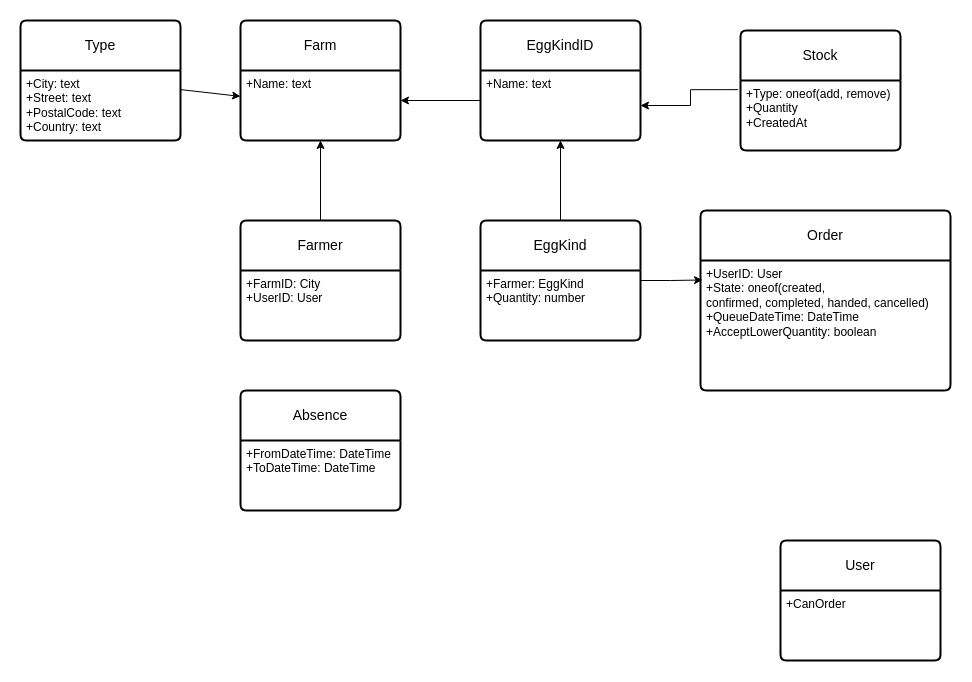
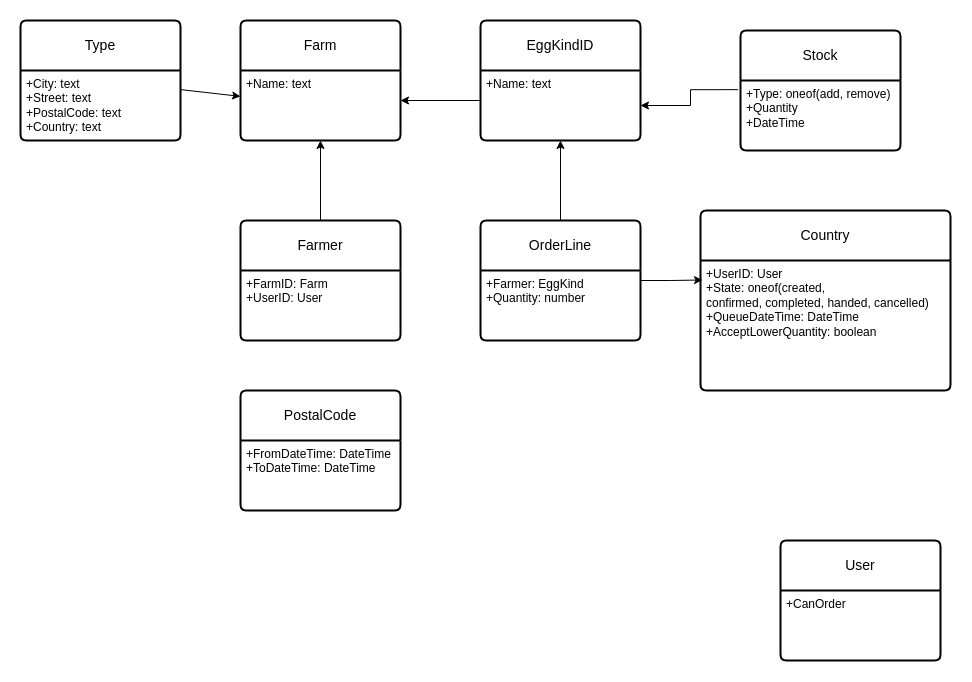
  <mxCell id="0" />
  <mxCell id="1" parent="0" />
  <mxCell id="2" value="Farm" style="swimlane;childLayout=stackLayout;horizontal=1;startSize=50;horizontalStack=0;rounded=1;fontSize=14;fontStyle=0;strokeWidth=2;resizeParent=0;resizeLast=1;shadow=0;dashed=0;align=center;arcSize=4;whiteSpace=wrap;html=1;" parent="1" vertex="1"><mxGeometry x="240" y="20" width="160" height="120" as="geometry" /></mxCell>
  <mxCell id="3" value="+Name: text" style="align=left;strokeColor=none;fillColor=none;spacingLeft=4;fontSize=12;verticalAlign=top;resizable=0;rotatable=0;part=1;html=1;" parent="2" vertex="1"><mxGeometry y="50" width="160" height="70" as="geometry" /></mxCell>
  <mxCell id="4" value="" style="edgeStyle=orthogonalEdgeStyle;rounded=0;orthogonalLoop=1;jettySize=auto;html=1;" parent="1" source="5" edge="1"><mxGeometry relative="1" as="geometry"><mxPoint x="400" y="100" as="targetPoint" /><Array as="points"><mxPoint x="399" y="100" /></Array></mxGeometry></mxCell>
  <mxCell id="5" value="EggKindID" style="swimlane;childLayout=stackLayout;horizontal=1;startSize=50;horizontalStack=0;rounded=1;fontSize=14;fontStyle=0;strokeWidth=2;resizeParent=0;resizeLast=1;shadow=0;dashed=0;align=center;arcSize=4;whiteSpace=wrap;html=1;" parent="1" vertex="1"><mxGeometry x="480" y="20" width="160" height="120" as="geometry" /></mxCell>
  <mxCell id="6" value="+Name: text" style="align=left;strokeColor=none;fillColor=none;spacingLeft=4;fontSize=12;verticalAlign=top;resizable=0;rotatable=0;part=1;html=1;" parent="5" vertex="1"><mxGeometry y="50" width="160" height="70" as="geometry" /></mxCell>
  <mxCell id="7" value="" style="edgeStyle=orthogonalEdgeStyle;rounded=0;orthogonalLoop=1;jettySize=auto;html=1;entryX=1;entryY=0.5;entryDx=0;entryDy=0;exitX=-0.015;exitY=0.131;exitDx=0;exitDy=0;exitPerimeter=0;" parent="1" source="9" target="6" edge="1"><mxGeometry relative="1" as="geometry" /></mxCell>
  <mxCell id="8" value="Stock" style="swimlane;childLayout=stackLayout;horizontal=1;startSize=50;horizontalStack=0;rounded=1;fontSize=14;fontStyle=0;strokeWidth=2;resizeParent=0;resizeLast=1;shadow=0;dashed=0;align=center;arcSize=4;whiteSpace=wrap;html=1;" parent="1" vertex="1"><mxGeometry x="740" y="30" width="160" height="120" as="geometry" /></mxCell>
- <mxCell id="9" value="+Type: oneof(add, remove)&lt;br&gt;+Quantity&lt;br&gt;+CreatedAt" style="align=left;strokeColor=none;fillColor=none;spacingLeft=4;fontSize=12;verticalAlign=top;resizable=0;rotatable=0;part=1;html=1;" parent="8" vertex="1"><mxGeometry y="50" width="160" height="70" as="geometry" /></mxCell>
- <mxCell id="10" value="Order" style="swimlane;childLayout=stackLayout;horizontal=1;startSize=50;horizontalStack=0;rounded=1;fontSize=14;fontStyle=0;strokeWidth=2;resizeParent=0;resizeLast=1;shadow=0;dashed=0;align=center;arcSize=4;whiteSpace=wrap;html=1;" parent="1" vertex="1"><mxGeometry x="700" y="210" width="250" height="180" as="geometry" /></mxCell>
+ <mxCell id="9" value="+Type: oneof(add, remove)&lt;br&gt;+Quantity&lt;br&gt;+DateTime" style="align=left;strokeColor=none;fillColor=none;spacingLeft=4;fontSize=12;verticalAlign=top;resizable=0;rotatable=0;part=1;html=1;" parent="8" vertex="1"><mxGeometry y="50" width="160" height="70" as="geometry" /></mxCell>
+ <mxCell id="10" value="Country" style="swimlane;childLayout=stackLayout;horizontal=1;startSize=50;horizontalStack=0;rounded=1;fontSize=14;fontStyle=0;strokeWidth=2;resizeParent=0;resizeLast=1;shadow=0;dashed=0;align=center;arcSize=4;whiteSpace=wrap;html=1;" parent="1" vertex="1"><mxGeometry x="700" y="210" width="250" height="180" as="geometry" /></mxCell>
  <mxCell id="11" value="+UserID: User&lt;br&gt;+State: oneof(created, &lt;br&gt;confirmed, completed, handed, cancelled)&lt;br&gt;+QueueDateTime: DateTime&lt;br&gt;+AcceptLowerQuantity: boolean" style="align=left;strokeColor=none;fillColor=none;spacingLeft=4;fontSize=12;verticalAlign=top;resizable=0;rotatable=0;part=1;html=1;" parent="10" vertex="1"><mxGeometry y="50" width="250" height="130" as="geometry" /></mxCell>
  <mxCell id="12" value="" style="edgeStyle=orthogonalEdgeStyle;rounded=0;orthogonalLoop=1;jettySize=auto;html=1;entryX=0.008;entryY=0.15;entryDx=0;entryDy=0;entryPerimeter=0;" parent="1" source="14" target="11" edge="1"><mxGeometry relative="1" as="geometry" /></mxCell>
  <mxCell id="13" value="" style="edgeStyle=orthogonalEdgeStyle;rounded=0;orthogonalLoop=1;jettySize=auto;html=1;" parent="1" source="14" target="6" edge="1"><mxGeometry relative="1" as="geometry" /></mxCell>
- <mxCell id="14" value="EggKind" style="swimlane;childLayout=stackLayout;horizontal=1;startSize=50;horizontalStack=0;rounded=1;fontSize=14;fontStyle=0;strokeWidth=2;resizeParent=0;resizeLast=1;shadow=0;dashed=0;align=center;arcSize=4;whiteSpace=wrap;html=1;" parent="1" vertex="1"><mxGeometry x="480" y="220" width="160" height="120" as="geometry" /></mxCell>
+ <mxCell id="14" value="OrderLine" style="swimlane;childLayout=stackLayout;horizontal=1;startSize=50;horizontalStack=0;rounded=1;fontSize=14;fontStyle=0;strokeWidth=2;resizeParent=0;resizeLast=1;shadow=0;dashed=0;align=center;arcSize=4;whiteSpace=wrap;html=1;" parent="1" vertex="1"><mxGeometry x="480" y="220" width="160" height="120" as="geometry" /></mxCell>
  <mxCell id="15" value="+Farmer: EggKind&lt;br&gt;+Quantity: number" style="align=left;strokeColor=none;fillColor=none;spacingLeft=4;fontSize=12;verticalAlign=top;resizable=0;rotatable=0;part=1;html=1;" parent="14" vertex="1"><mxGeometry y="50" width="160" height="70" as="geometry" /></mxCell>
  <mxCell id="16" value="User" style="swimlane;childLayout=stackLayout;horizontal=1;startSize=50;horizontalStack=0;rounded=1;fontSize=14;fontStyle=0;strokeWidth=2;resizeParent=0;resizeLast=1;shadow=0;dashed=0;align=center;arcSize=4;whiteSpace=wrap;html=1;" parent="1" vertex="1"><mxGeometry x="780" y="540" width="160" height="120" as="geometry" /></mxCell>
  <mxCell id="17" value="+CanOrder" style="align=left;strokeColor=none;fillColor=none;spacingLeft=4;fontSize=12;verticalAlign=top;resizable=0;rotatable=0;part=1;html=1;" parent="16" vertex="1"><mxGeometry y="50" width="160" height="70" as="geometry" /></mxCell>
  <mxCell id="18" style="edgeStyle=none;html=1;" edge="1" parent="1" source="19" target="3"><mxGeometry relative="1" as="geometry" /></mxCell>
  <mxCell id="19" value="Farmer" style="swimlane;childLayout=stackLayout;horizontal=1;startSize=50;horizontalStack=0;rounded=1;fontSize=14;fontStyle=0;strokeWidth=2;resizeParent=0;resizeLast=1;shadow=0;dashed=0;align=center;arcSize=4;whiteSpace=wrap;html=1;" vertex="1" parent="1"><mxGeometry x="240" y="220" width="160" height="120" as="geometry" /></mxCell>
- <mxCell id="20" value="+FarmID: City&lt;br&gt;+UserID: User" style="align=left;strokeColor=none;fillColor=none;spacingLeft=4;fontSize=12;verticalAlign=top;resizable=0;rotatable=0;part=1;html=1;" vertex="1" parent="19"><mxGeometry y="50" width="160" height="70" as="geometry" /></mxCell>
+ <mxCell id="20" value="+FarmID: Farm&lt;br&gt;+UserID: User" style="align=left;strokeColor=none;fillColor=none;spacingLeft=4;fontSize=12;verticalAlign=top;resizable=0;rotatable=0;part=1;html=1;" vertex="1" parent="19"><mxGeometry y="50" width="160" height="70" as="geometry" /></mxCell>
  <mxCell id="21" value="" style="edgeStyle=none;html=1;" edge="1" parent="1" source="22" target="23"><mxGeometry relative="1" as="geometry" /></mxCell>
- <mxCell id="22" value="Absence" style="swimlane;childLayout=stackLayout;horizontal=1;startSize=50;horizontalStack=0;rounded=1;fontSize=14;fontStyle=0;strokeWidth=2;resizeParent=0;resizeLast=1;shadow=0;dashed=0;align=center;arcSize=4;whiteSpace=wrap;html=1;" vertex="1" parent="1"><mxGeometry x="240" y="390" width="160" height="120" as="geometry" /></mxCell>
+ <mxCell id="22" value="PostalCode" style="swimlane;childLayout=stackLayout;horizontal=1;startSize=50;horizontalStack=0;rounded=1;fontSize=14;fontStyle=0;strokeWidth=2;resizeParent=0;resizeLast=1;shadow=0;dashed=0;align=center;arcSize=4;whiteSpace=wrap;html=1;" vertex="1" parent="1"><mxGeometry x="240" y="390" width="160" height="120" as="geometry" /></mxCell>
  <mxCell id="23" value="+FromDateTime: DateTime&lt;br&gt;+ToDateTime: DateTime" style="align=left;strokeColor=none;fillColor=none;spacingLeft=4;fontSize=12;verticalAlign=top;resizable=0;rotatable=0;part=1;html=1;" vertex="1" parent="22"><mxGeometry y="50" width="160" height="70" as="geometry" /></mxCell>
  <mxCell id="24" value="" style="edgeStyle=none;html=1;" edge="1" parent="1" source="25" target="3"><mxGeometry relative="1" as="geometry" /></mxCell>
  <mxCell id="25" value="Type" style="swimlane;childLayout=stackLayout;horizontal=1;startSize=50;horizontalStack=0;rounded=1;fontSize=14;fontStyle=0;strokeWidth=2;resizeParent=0;resizeLast=1;shadow=0;dashed=0;align=center;arcSize=4;whiteSpace=wrap;html=1;" vertex="1" parent="1"><mxGeometry x="20" y="20" width="160" height="120" as="geometry" /></mxCell>
  <mxCell id="26" value="+City: text&lt;br&gt;+Street: text&lt;br&gt;+PostalCode: text&lt;br&gt;+Country: text" style="align=left;strokeColor=none;fillColor=none;spacingLeft=4;fontSize=12;verticalAlign=top;resizable=0;rotatable=0;part=1;html=1;" vertex="1" parent="25"><mxGeometry y="50" width="160" height="70" as="geometry" /></mxCell>
